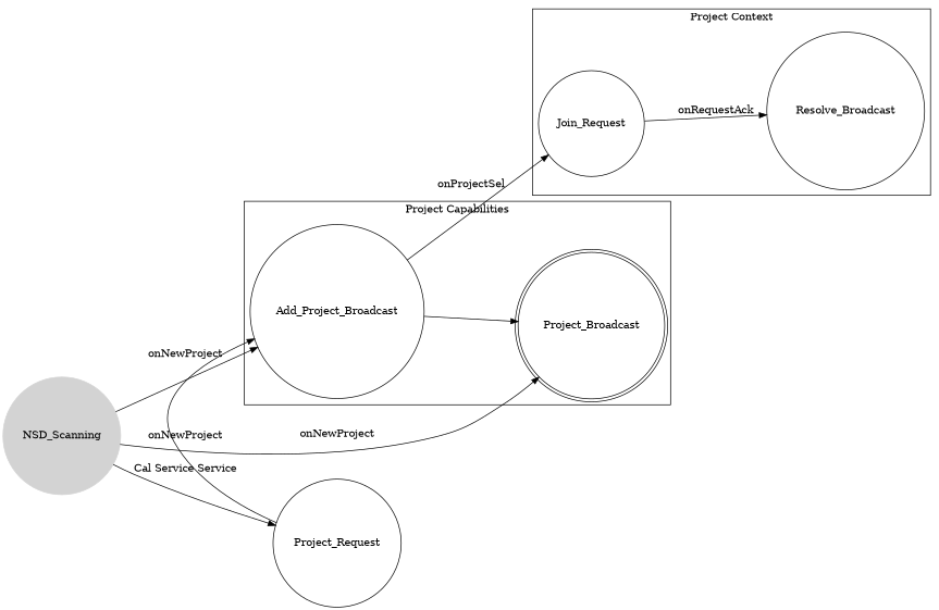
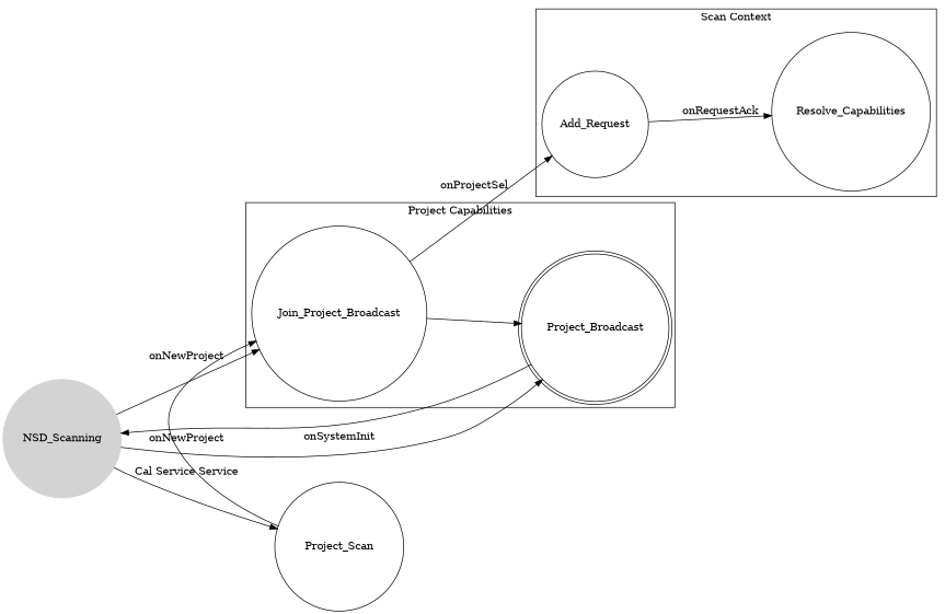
  digraph {
    rankdir=LR
    node [color=black shape=circle]
-   Join_Request
-   Resolve_Capabilities [label=Resolve_Broadcast]
+   Join_Request [label=Add_Request]
+   Resolve_Capabilities
    Project_Broadcast [shape=doublecircle color=""]
-   Add_Project_Broadcast
+   Add_Project_Broadcast [label=Join_Project_Broadcast]
    NSD_Scanning [color=lightgrey style=filled]
-   Project_Scan [label=Project_Request]
+   Project_Scan
    subgraph cluster_1 {
-     label="Project Context"
+     label="Scan Context"
      Join_Request
      Resolve_Capabilities
    }
    subgraph cluster_2 {
      label="Project Capabilities"
      rankdir=TB
      Project_Broadcast
      Add_Project_Broadcast
    }
    Join_Request -> Resolve_Capabilities [label=onRequestAck]
+   Project_Broadcast -> NSD_Scanning
    Add_Project_Broadcast -> Join_Request [label=onProjectSel]
    Add_Project_Broadcast -> Project_Broadcast
-   NSD_Scanning -> Project_Broadcast [label=onNewProject]
+   NSD_Scanning -> Project_Broadcast [label=onSystemInit]
    NSD_Scanning -> Add_Project_Broadcast [label=onNewProject]
    NSD_Scanning -> Project_Scan [label="Cal Service Service"]
    Project_Scan -> Add_Project_Broadcast [label=onNewProject]
  }
